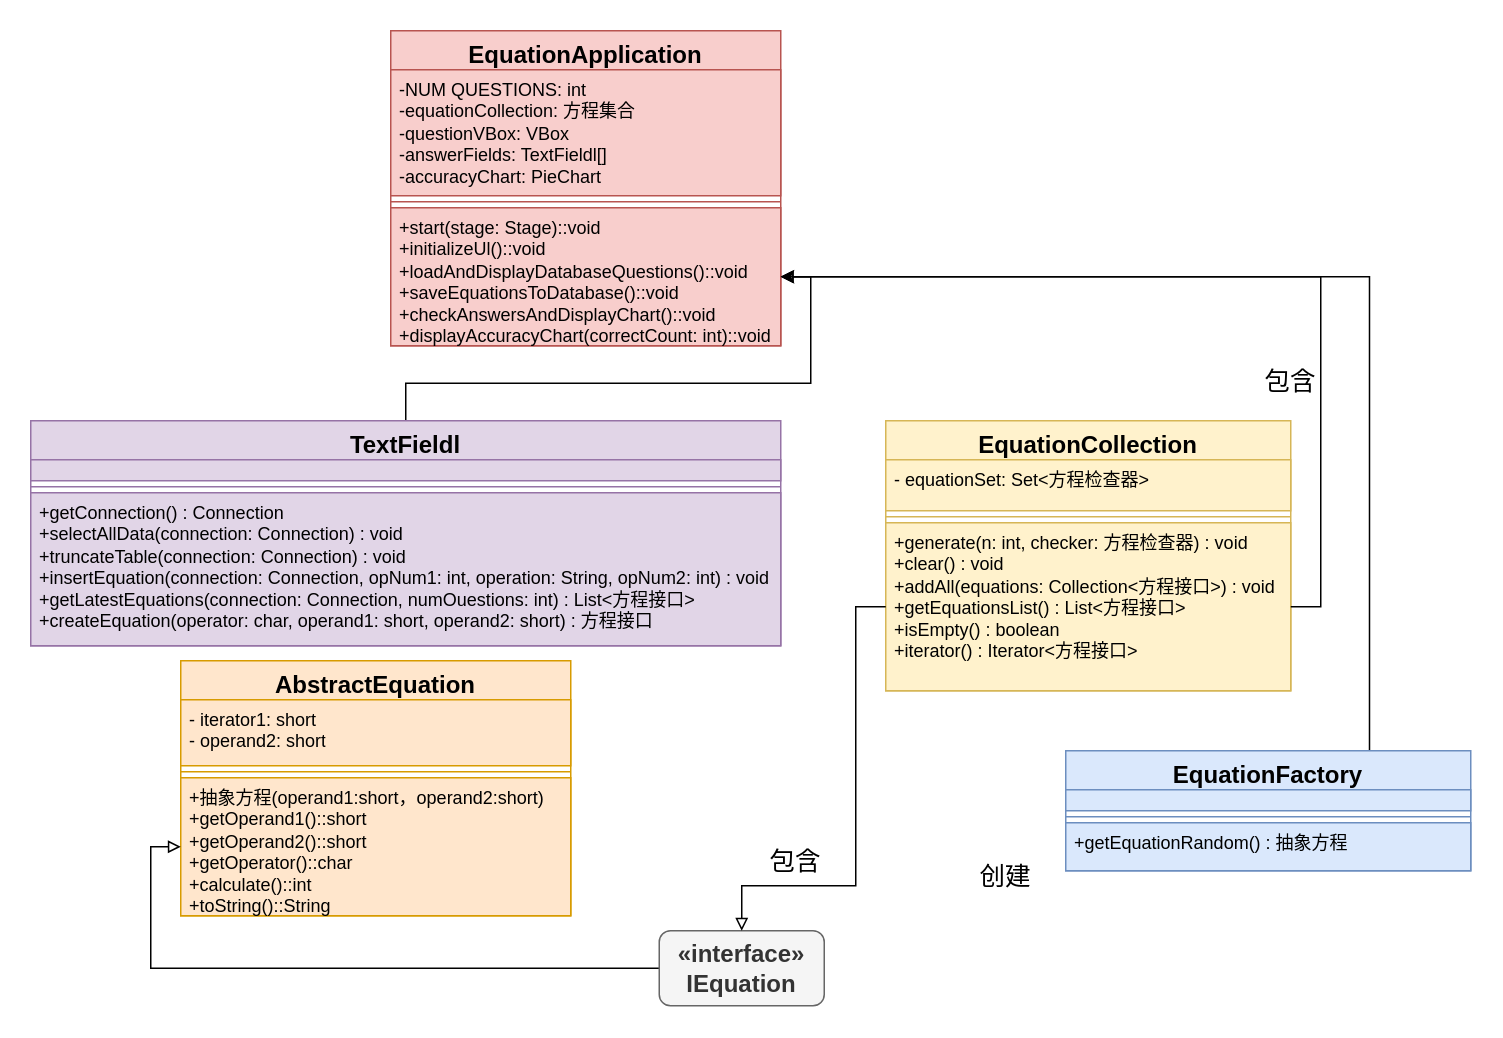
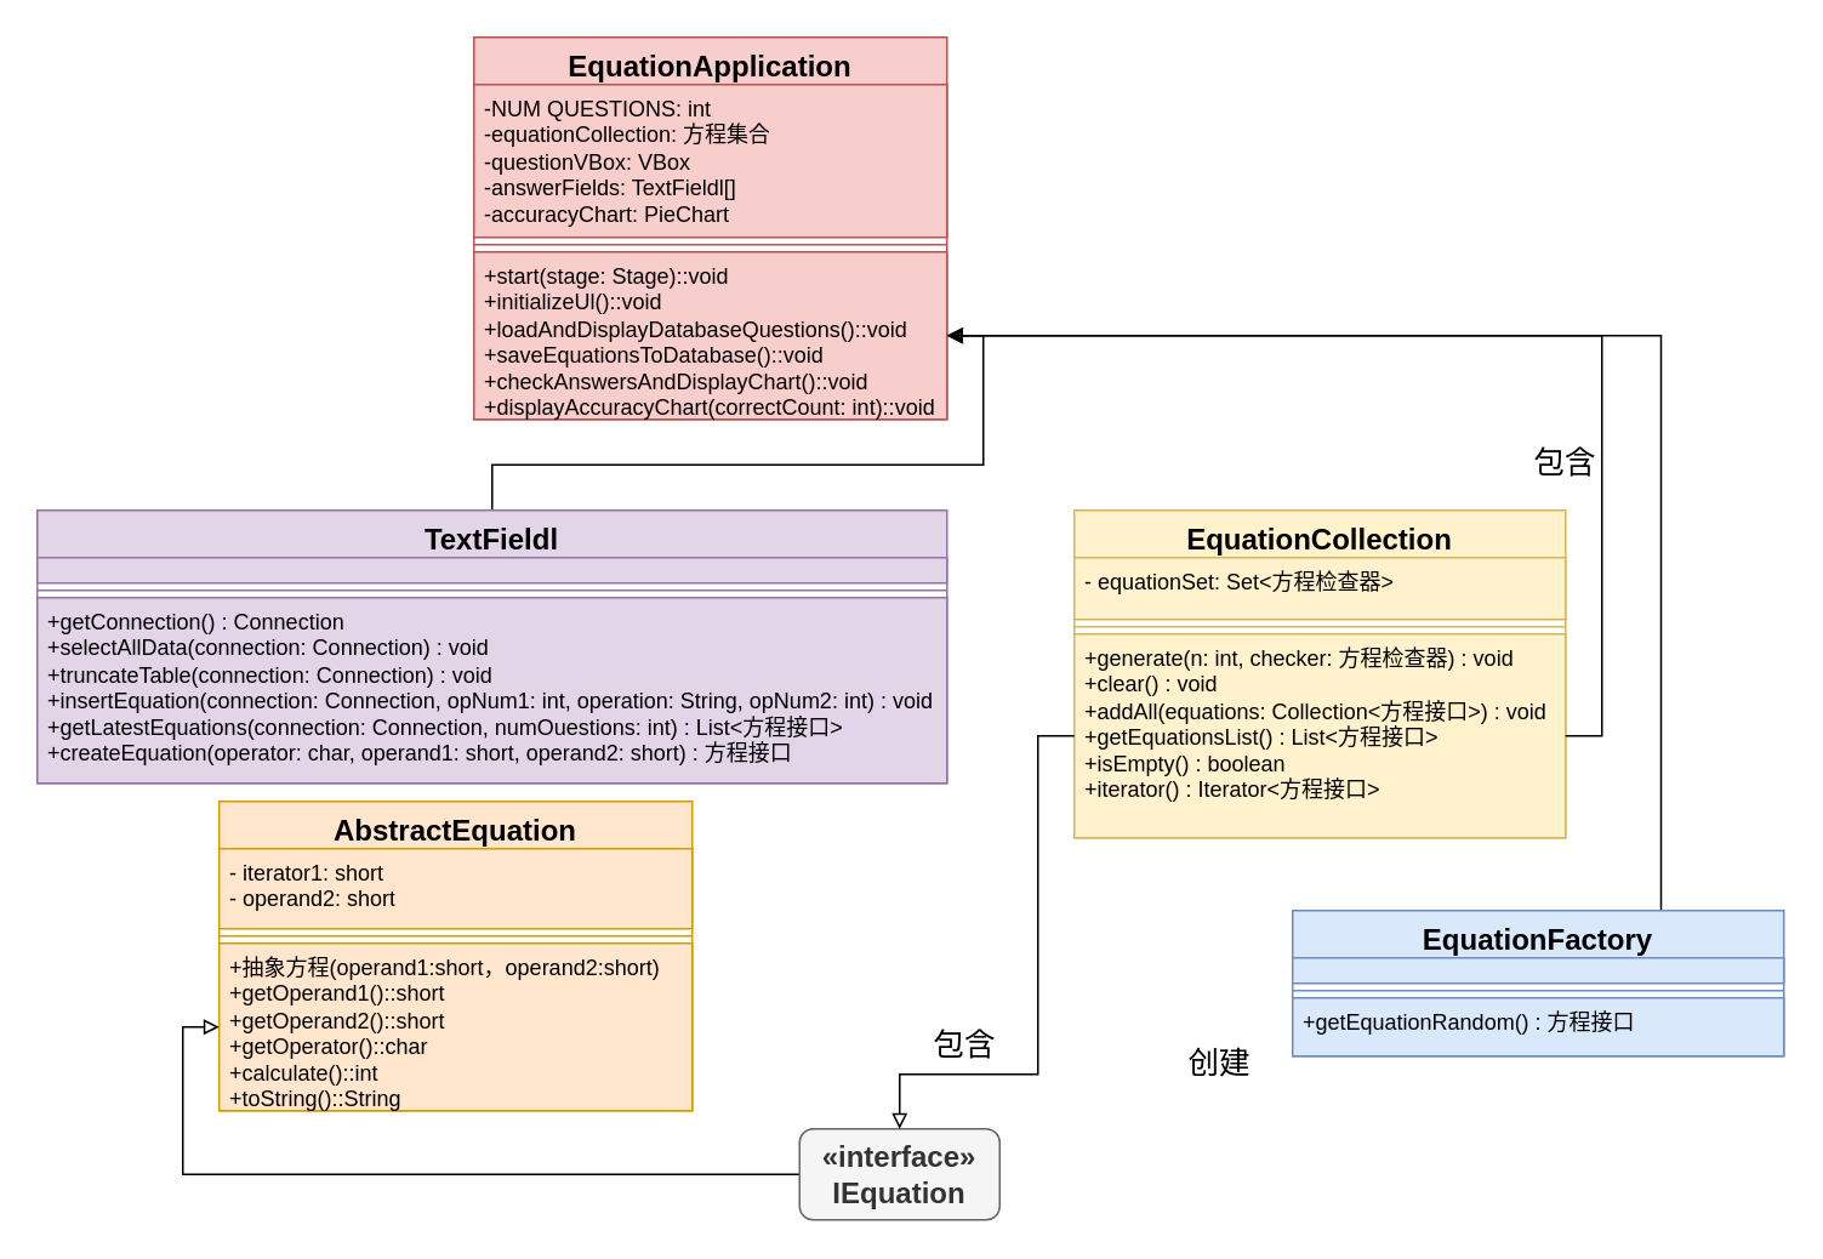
  <mxCell id="0" />
  <mxCell id="1" parent="0" />
  <mxCell id="2" value="EquationApplication" style="swimlane;fontStyle=1;align=center;verticalAlign=top;childLayout=stackLayout;horizontal=1;startSize=26;horizontalStack=0;resizeParent=1;resizeParentMax=0;resizeLast=0;collapsible=1;marginBottom=0;whiteSpace=wrap;html=1;fontSize=16;fillColor=#f8cecc;strokeColor=#b85450;" vertex="1" parent="1"><mxGeometry x="260" y="20" width="260" height="210" as="geometry" /></mxCell>
  <mxCell id="3" value="&lt;div style=&quot;font-size: 12px;&quot;&gt;-NUM QUESTIONS: int&lt;/div&gt;&lt;div style=&quot;font-size: 12px;&quot;&gt;-equationCollection: 方程集合&lt;/div&gt;&lt;div style=&quot;font-size: 12px;&quot;&gt;-questionVBox: VBox&lt;/div&gt;&lt;div style=&quot;font-size: 12px;&quot;&gt;-answerFields: TextFieldl[]&lt;/div&gt;&lt;div style=&quot;font-size: 12px;&quot;&gt;-accuracyChart: PieChart&lt;/div&gt;" style="text;strokeColor=#b85450;fillColor=#f8cecc;align=left;verticalAlign=top;spacingLeft=4;spacingRight=4;overflow=hidden;rotatable=0;points=[[0,0.5],[1,0.5]];portConstraint=eastwest;whiteSpace=wrap;html=1;fontSize=12;" vertex="1" parent="2"><mxGeometry y="26" width="260" height="84" as="geometry" /></mxCell>
  <mxCell id="4" value="" style="line;strokeWidth=1;fillColor=#f8cecc;align=left;verticalAlign=middle;spacingTop=-1;spacingLeft=3;spacingRight=3;rotatable=0;labelPosition=right;points=[];portConstraint=eastwest;strokeColor=#b85450;" vertex="1" parent="2"><mxGeometry y="110" width="260" height="8" as="geometry" /></mxCell>
  <mxCell id="5" value="&lt;div&gt;+start(stage: Stage)::void&lt;/div&gt;&lt;div&gt;+initializeUl()::void&lt;/div&gt;&lt;div&gt;+loadAndDisplayDatabaseQuestions()::void&lt;/div&gt;&lt;div&gt;+saveEquationsToDatabase()::void&lt;/div&gt;&lt;div&gt;+checkAnswersAndDisplayChart()::void&lt;/div&gt;&lt;div&gt;+displayAccuracyChart(correctCount: int)::void&lt;/div&gt;" style="text;strokeColor=#b85450;fillColor=#f8cecc;align=left;verticalAlign=top;spacingLeft=4;spacingRight=4;overflow=hidden;rotatable=0;points=[[0,0.5],[1,0.5]];portConstraint=eastwest;whiteSpace=wrap;html=1;" vertex="1" parent="2"><mxGeometry y="118" width="260" height="92" as="geometry" /></mxCell>
  <mxCell id="6" value="AbstractEquation" style="swimlane;fontStyle=1;align=center;verticalAlign=top;childLayout=stackLayout;horizontal=1;startSize=26;horizontalStack=0;resizeParent=1;resizeParentMax=0;resizeLast=0;collapsible=1;marginBottom=0;whiteSpace=wrap;html=1;fontSize=16;fillColor=#ffe6cc;strokeColor=#d79b00;" vertex="1" parent="1"><mxGeometry x="120" y="440" width="260" height="170" as="geometry" /></mxCell>
  <mxCell id="7" value="&lt;div style=&quot;font-size: 12px;&quot;&gt;&lt;div&gt;- iterator1: short&lt;/div&gt;&lt;div&gt;- operand2: short&lt;/div&gt;&lt;/div&gt;" style="text;strokeColor=#d79b00;fillColor=#ffe6cc;align=left;verticalAlign=top;spacingLeft=4;spacingRight=4;overflow=hidden;rotatable=0;points=[[0,0.5],[1,0.5]];portConstraint=eastwest;whiteSpace=wrap;html=1;fontSize=12;" vertex="1" parent="6"><mxGeometry y="26" width="260" height="44" as="geometry" /></mxCell>
  <mxCell id="8" value="" style="line;strokeWidth=1;fillColor=#ffe6cc;align=left;verticalAlign=middle;spacingTop=-1;spacingLeft=3;spacingRight=3;rotatable=0;labelPosition=right;points=[];portConstraint=eastwest;strokeColor=#d79b00;" vertex="1" parent="6"><mxGeometry y="70" width="260" height="8" as="geometry" /></mxCell>
  <mxCell id="9" value="&lt;div&gt;+抽象方程(operand1:short，operand2:short)&lt;/div&gt;&lt;div&gt;+getOperand1()::short&lt;/div&gt;&lt;div&gt;+getOperand2()::short&lt;/div&gt;&lt;div&gt;+getOperator()::char&lt;/div&gt;&lt;div&gt;+calculate()::int&lt;/div&gt;&lt;div&gt;+toString()::String&lt;/div&gt;" style="text;strokeColor=#d79b00;fillColor=#ffe6cc;align=left;verticalAlign=top;spacingLeft=4;spacingRight=4;overflow=hidden;rotatable=0;points=[[0,0.5],[1,0.5]];portConstraint=eastwest;whiteSpace=wrap;html=1;" vertex="1" parent="6"><mxGeometry y="78" width="260" height="92" as="geometry" /></mxCell>
  <mxCell id="10" value="EquationCollection" style="swimlane;fontStyle=1;align=center;verticalAlign=top;childLayout=stackLayout;horizontal=1;startSize=26;horizontalStack=0;resizeParent=1;resizeParentMax=0;resizeLast=0;collapsible=1;marginBottom=0;whiteSpace=wrap;html=1;fontSize=16;fillColor=#fff2cc;strokeColor=#d6b656;" vertex="1" parent="1"><mxGeometry x="590" y="280" width="270" height="180" as="geometry" /></mxCell>
  <mxCell id="11" value="&lt;div style=&quot;&quot;&gt;- equationSet: Set&amp;lt;方程检查器&amp;gt;&lt;br&gt;&lt;/div&gt;" style="text;strokeColor=#d6b656;fillColor=#fff2cc;align=left;verticalAlign=top;spacingLeft=4;spacingRight=4;overflow=hidden;rotatable=0;points=[[0,0.5],[1,0.5]];portConstraint=eastwest;whiteSpace=wrap;html=1;fontSize=12;" vertex="1" parent="10"><mxGeometry y="26" width="270" height="34" as="geometry" /></mxCell>
  <mxCell id="12" value="" style="line;strokeWidth=1;fillColor=#fff2cc;align=left;verticalAlign=middle;spacingTop=-1;spacingLeft=3;spacingRight=3;rotatable=0;labelPosition=right;points=[];portConstraint=eastwest;strokeColor=#d6b656;" vertex="1" parent="10"><mxGeometry y="60" width="270" height="8" as="geometry" /></mxCell>
  <mxCell id="13" value="+generate(n: int, checker: 方程检查器) : void&lt;br&gt;+clear() : void&lt;br&gt;+addAll(equations: Collection&amp;lt;方程接口&amp;gt;) : void&lt;br&gt;+getEquationsList() : List&amp;lt;方程接口&amp;gt;&lt;br&gt;+isEmpty() : boolean&lt;br&gt;+iterator() : Iterator&amp;lt;方程接口&amp;gt;" style="text;strokeColor=#d6b656;fillColor=#fff2cc;align=left;verticalAlign=top;spacingLeft=4;spacingRight=4;overflow=hidden;rotatable=0;points=[[0,0.5],[1,0.5]];portConstraint=eastwest;whiteSpace=wrap;html=1;" vertex="1" parent="10"><mxGeometry y="68" width="270" height="112" as="geometry" /></mxCell>
  <mxCell id="14" style="edgeStyle=orthogonalEdgeStyle;rounded=0;orthogonalLoop=1;jettySize=auto;html=1;exitX=0.5;exitY=0;exitDx=0;exitDy=0;entryX=1;entryY=0.5;entryDx=0;entryDy=0;endArrow=block;endFill=0;" edge="1" parent="1" source="15" target="5"><mxGeometry relative="1" as="geometry" /></mxCell>
  <mxCell id="15" value="TextFieldl" style="swimlane;fontStyle=1;align=center;verticalAlign=top;childLayout=stackLayout;horizontal=1;startSize=26;horizontalStack=0;resizeParent=1;resizeParentMax=0;resizeLast=0;collapsible=1;marginBottom=0;whiteSpace=wrap;html=1;fontSize=16;fillColor=#e1d5e7;strokeColor=#9673a6;" vertex="1" parent="1"><mxGeometry x="20" y="280" width="500" height="150" as="geometry" /></mxCell>
  <mxCell id="16" value="&lt;div style=&quot;&quot;&gt;&lt;br&gt;&lt;/div&gt;" style="text;strokeColor=#9673a6;fillColor=#e1d5e7;align=left;verticalAlign=top;spacingLeft=4;spacingRight=4;overflow=hidden;rotatable=0;points=[[0,0.5],[1,0.5]];portConstraint=eastwest;whiteSpace=wrap;html=1;fontSize=12;" vertex="1" parent="15"><mxGeometry y="26" width="500" height="14" as="geometry" /></mxCell>
  <mxCell id="17" value="" style="line;strokeWidth=1;fillColor=#e1d5e7;align=left;verticalAlign=middle;spacingTop=-1;spacingLeft=3;spacingRight=3;rotatable=0;labelPosition=right;points=[];portConstraint=eastwest;strokeColor=#9673a6;" vertex="1" parent="15"><mxGeometry y="40" width="500" height="8" as="geometry" /></mxCell>
  <mxCell id="18" value="&lt;div&gt;+getConnection() : Connection&lt;/div&gt;&lt;div&gt;+selectAllData(connection: Connection) : void&lt;/div&gt;&lt;div&gt;+truncateTable(connection: Connection) : void&lt;/div&gt;&lt;div&gt;+insertEquation(connection: Connection, opNum1: int, operation: String, opNum2: int) : void&lt;/div&gt;&lt;div&gt;+getLatestEquations(connection: Connection, numOuestions: int) : List&amp;lt;方程接口&amp;gt;&lt;/div&gt;&lt;div&gt;+createEquation(operator: char, operand1: short, operand2: short) : 方程接口&lt;/div&gt;&lt;div&gt;&lt;br&gt;&lt;/div&gt;" style="text;strokeColor=#9673a6;fillColor=#e1d5e7;align=left;verticalAlign=top;spacingLeft=4;spacingRight=4;overflow=hidden;rotatable=0;points=[[0,0.5],[1,0.5]];portConstraint=eastwest;whiteSpace=wrap;html=1;" vertex="1" parent="15"><mxGeometry y="48" width="500" height="102" as="geometry" /></mxCell>
  <mxCell id="19" style="edgeStyle=orthogonalEdgeStyle;rounded=0;orthogonalLoop=1;jettySize=auto;html=1;exitX=0.75;exitY=0;exitDx=0;exitDy=0;entryX=1;entryY=0.5;entryDx=0;entryDy=0;" edge="1" parent="1" source="20" target="5"><mxGeometry relative="1" as="geometry" /></mxCell>
  <mxCell id="20" value="EquationFactory" style="swimlane;fontStyle=1;align=center;verticalAlign=top;childLayout=stackLayout;horizontal=1;startSize=26;horizontalStack=0;resizeParent=1;resizeParentMax=0;resizeLast=0;collapsible=1;marginBottom=0;whiteSpace=wrap;html=1;fontSize=16;fillColor=#dae8fc;strokeColor=#6c8ebf;" vertex="1" parent="1"><mxGeometry x="710" y="500" width="270" height="80" as="geometry" /></mxCell>
  <mxCell id="21" value="&lt;div style=&quot;&quot;&gt;&lt;br&gt;&lt;/div&gt;" style="text;strokeColor=#6c8ebf;fillColor=#dae8fc;align=left;verticalAlign=top;spacingLeft=4;spacingRight=4;overflow=hidden;rotatable=0;points=[[0,0.5],[1,0.5]];portConstraint=eastwest;whiteSpace=wrap;html=1;fontSize=12;" vertex="1" parent="20"><mxGeometry y="26" width="270" height="14" as="geometry" /></mxCell>
  <mxCell id="22" value="" style="line;strokeWidth=1;fillColor=#dae8fc;align=left;verticalAlign=middle;spacingTop=-1;spacingLeft=3;spacingRight=3;rotatable=0;labelPosition=right;points=[];portConstraint=eastwest;strokeColor=#6c8ebf;" vertex="1" parent="20"><mxGeometry y="40" width="270" height="8" as="geometry" /></mxCell>
- <mxCell id="23" value="&lt;div&gt;+getEquationRandom() : 抽象方程&lt;/div&gt;&lt;div&gt;&lt;br&gt;&lt;/div&gt;" style="text;strokeColor=#6c8ebf;fillColor=#dae8fc;align=left;verticalAlign=top;spacingLeft=4;spacingRight=4;overflow=hidden;rotatable=0;points=[[0,0.5],[1,0.5]];portConstraint=eastwest;whiteSpace=wrap;html=1;" vertex="1" parent="20"><mxGeometry y="48" width="270" height="32" as="geometry" /></mxCell>
+ <mxCell id="23" value="&lt;div&gt;+getEquationRandom() : 方程接口&lt;/div&gt;&lt;div&gt;&lt;br&gt;&lt;/div&gt;" style="text;strokeColor=#6c8ebf;fillColor=#dae8fc;align=left;verticalAlign=top;spacingLeft=4;spacingRight=4;overflow=hidden;rotatable=0;points=[[0,0.5],[1,0.5]];portConstraint=eastwest;whiteSpace=wrap;html=1;" vertex="1" parent="20"><mxGeometry y="48" width="270" height="32" as="geometry" /></mxCell>
  <mxCell id="24" style="edgeStyle=orthogonalEdgeStyle;rounded=0;orthogonalLoop=1;jettySize=auto;html=1;exitX=0;exitY=0.5;exitDx=0;exitDy=0;entryX=0;entryY=0.5;entryDx=0;entryDy=0;endArrow=block;endFill=0;" edge="1" parent="1" source="25" target="9"><mxGeometry relative="1" as="geometry" /></mxCell>
  <mxCell id="25" value="&lt;b style=&quot;font-size: 16px;&quot;&gt;&lt;font style=&quot;font-size: 16px;&quot;&gt;«interface»&lt;br&gt;&lt;/font&gt;IEquation&lt;/b&gt;" style="html=1;whiteSpace=wrap;fillColor=#f5f5f5;fontColor=#333333;strokeColor=#666666;rounded=1;" vertex="1" parent="1"><mxGeometry x="439" y="620" width="110" height="50" as="geometry" /></mxCell>
  <mxCell id="26" style="edgeStyle=orthogonalEdgeStyle;rounded=0;orthogonalLoop=1;jettySize=auto;html=1;exitX=0;exitY=0.5;exitDx=0;exitDy=0;entryX=0.5;entryY=0;entryDx=0;entryDy=0;endArrow=block;endFill=0;" edge="1" parent="1" source="13" target="25"><mxGeometry relative="1" as="geometry"><Array as="points"><mxPoint x="570" y="404" /><mxPoint x="570" y="590" /><mxPoint x="494" y="590" /></Array></mxGeometry></mxCell>
  <mxCell id="27" style="edgeStyle=orthogonalEdgeStyle;rounded=0;orthogonalLoop=1;jettySize=auto;html=1;exitX=1;exitY=0.5;exitDx=0;exitDy=0;entryX=1;entryY=0.5;entryDx=0;entryDy=0;endArrow=block;endFill=0;" edge="1" parent="1" source="13" target="5"><mxGeometry relative="1" as="geometry" /></mxCell>
  <mxCell id="28" value="包含" style="rounded=0;whiteSpace=wrap;html=1;fontSize=17;fillColor=none;strokeColor=none;" vertex="1" parent="1"><mxGeometry x="470" y="560" width="120" height="30" as="geometry" /></mxCell>
  <mxCell id="29" value="创建" style="rounded=0;whiteSpace=wrap;html=1;fontSize=17;fillColor=none;strokeColor=none;" vertex="1" parent="1"><mxGeometry x="610" y="570" width="120" height="30" as="geometry" /></mxCell>
  <mxCell id="30" value="包含" style="rounded=0;whiteSpace=wrap;html=1;fontSize=17;fillColor=none;strokeColor=none;" vertex="1" parent="1"><mxGeometry x="800" y="240" width="120" height="30" as="geometry" /></mxCell>
